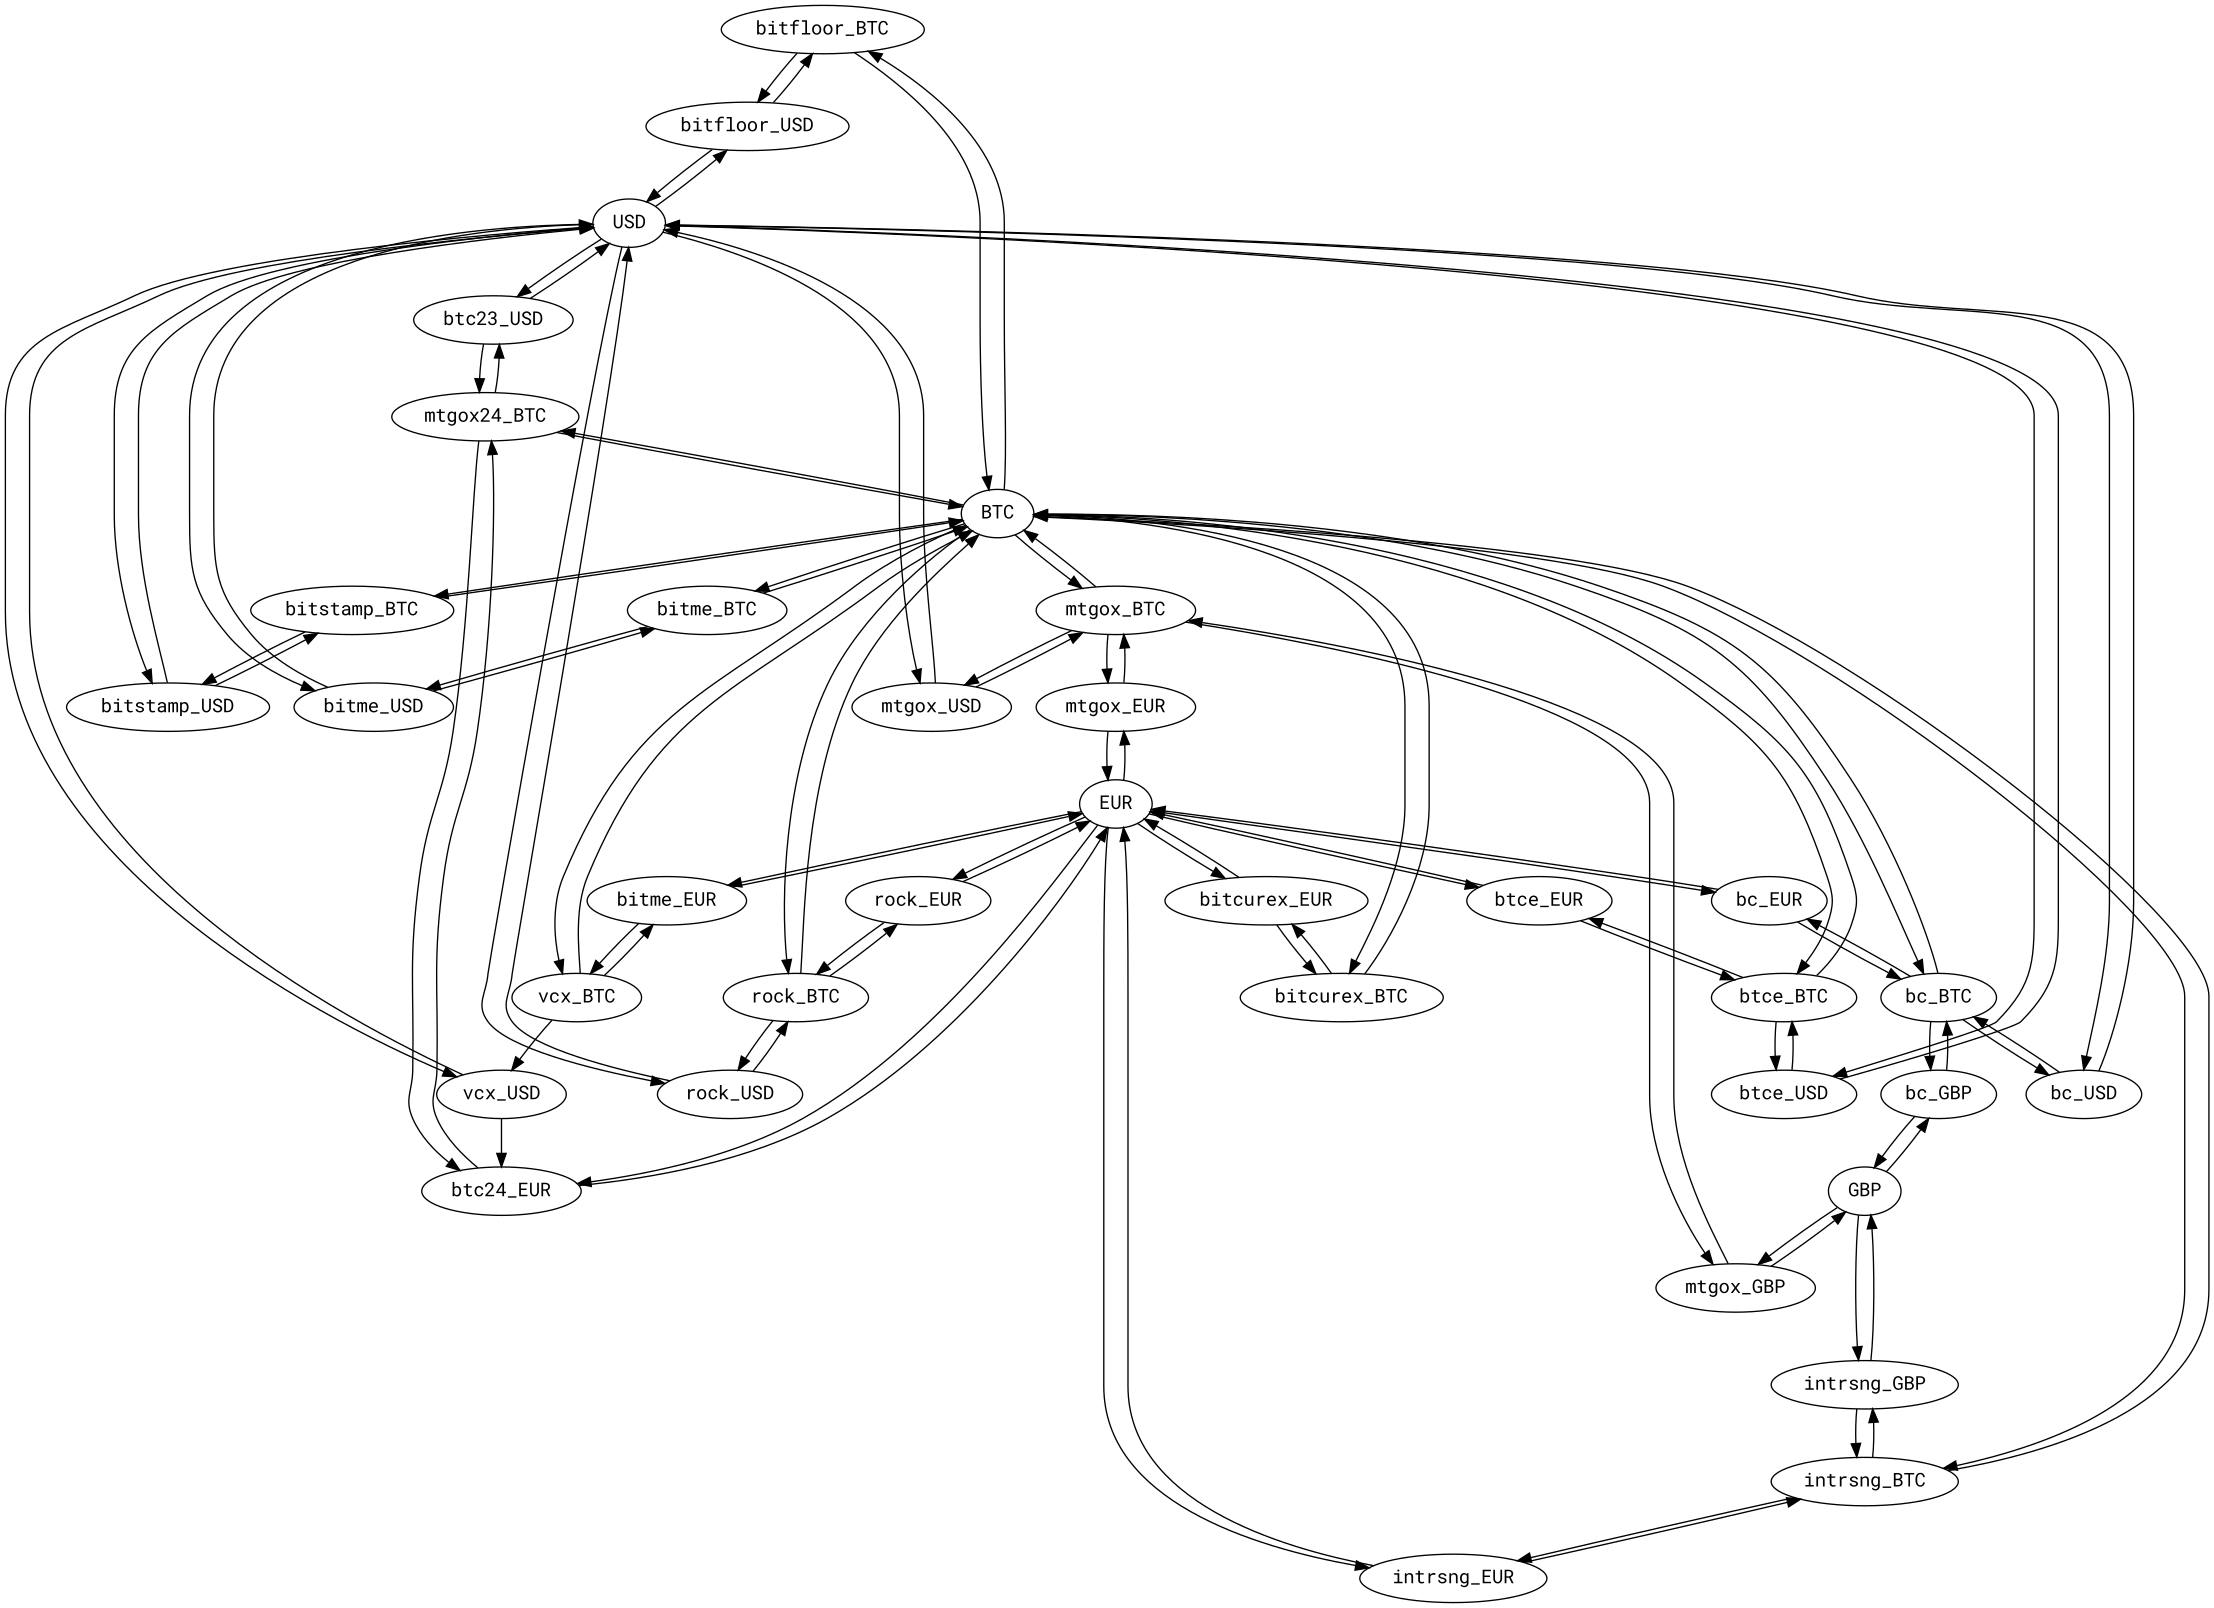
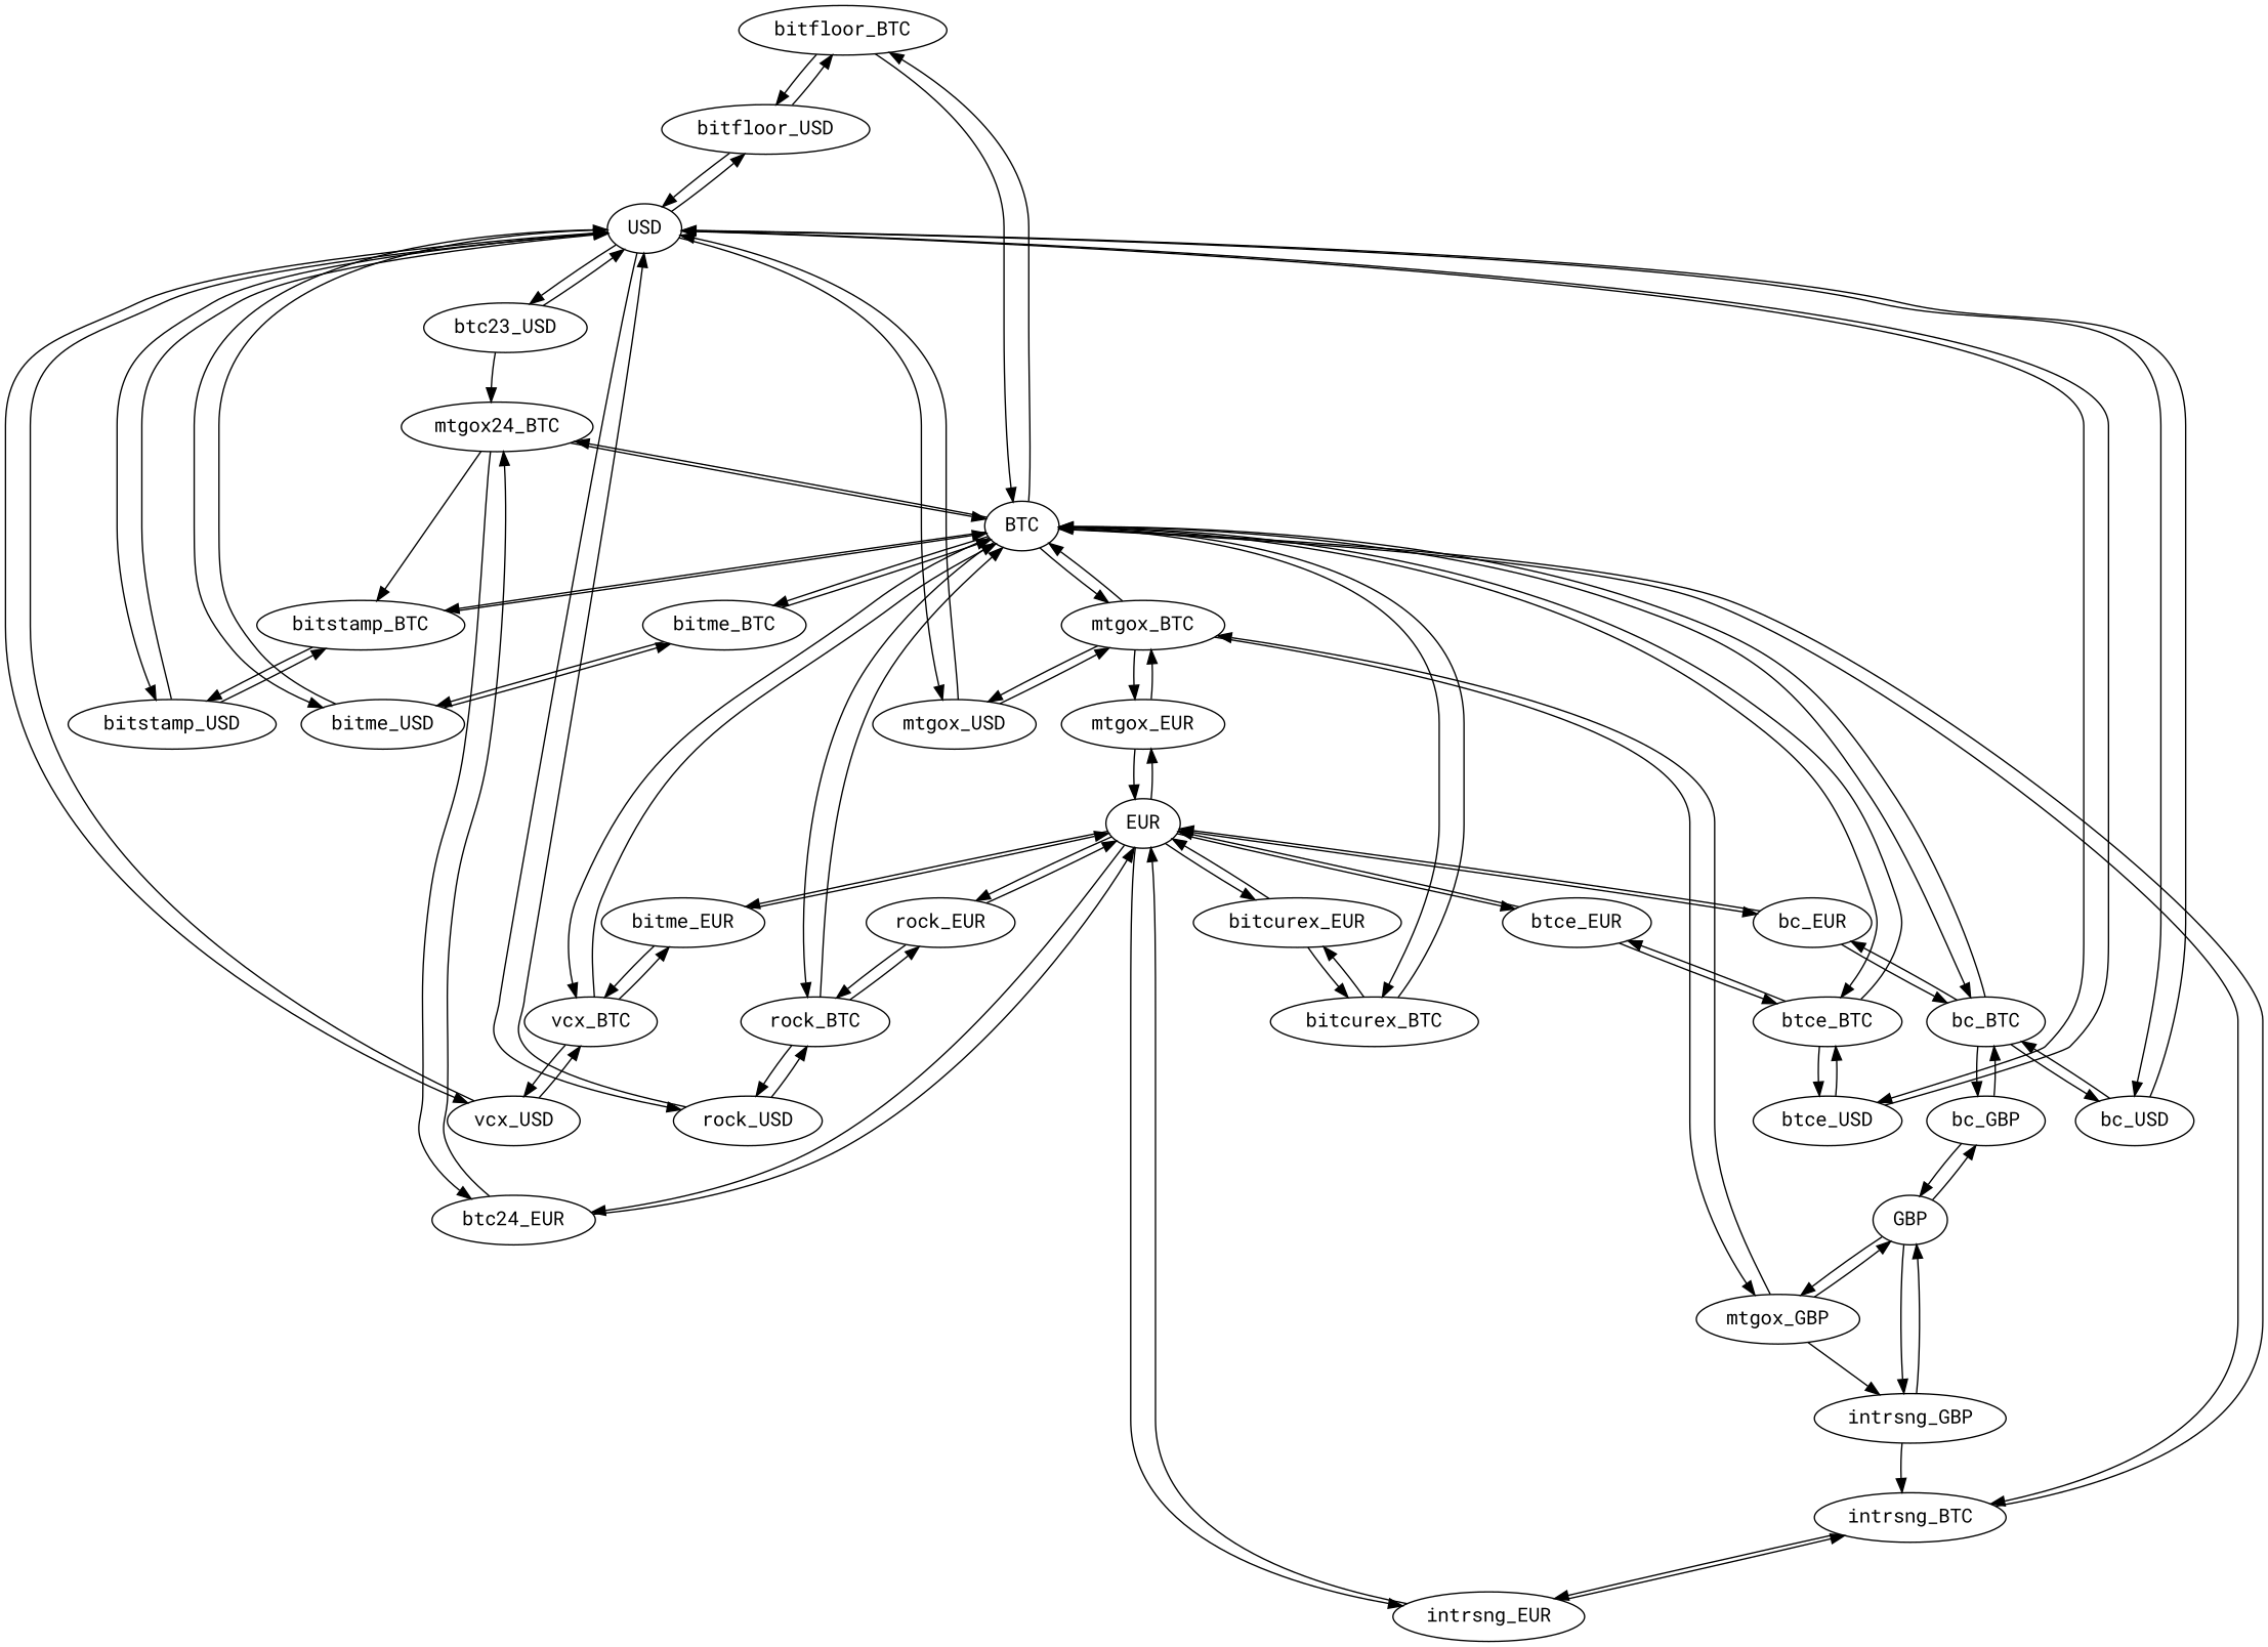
  strict digraph {
    fontname="Roboto Mono"
    node [fontname="Roboto Mono"]
    edge [fontname="Roboto Mono"]
    bitfloor_BTC
    bitfloor_USD
    BTC
    USD
    mtgox_BTC
    n6 [label=mtgox24_BTC]
    bc_BTC
    bitcurex_BTC
    btce_BTC
    intrsng_BTC
    bitstamp_BTC
    rock_BTC
    vcx_BTC
    bitme_BTC
    mtgox_GBP
    GBP
    mtgox_USD
    mtgox_EUR
    bc_GBP
    intrsng_GBP
    bitstamp_USD
    bc_USD
    bitme_USD
    rock_USD
    vcx_USD
    btce_USD
    n27 [label=btc23_USD]
    btc24_EUR
    EUR
    bc_EUR
    bitcurex_EUR
    btce_EUR
    intrsng_EUR
    rock_EUR
    n35 [label=bitme_EUR]
    bitfloor_BTC -> bitfloor_USD
    bitfloor_BTC -> BTC
    bitfloor_USD -> bitfloor_BTC
    bitfloor_USD -> USD
    BTC -> bitfloor_BTC
    BTC -> mtgox_BTC
    BTC -> n6
    BTC -> bc_BTC
    BTC -> bitcurex_BTC
    BTC -> btce_BTC
    BTC -> intrsng_BTC
    BTC -> bitstamp_BTC
    BTC -> rock_BTC
    BTC -> vcx_BTC
    BTC -> bitme_BTC
    USD -> bitfloor_USD
    USD -> mtgox_USD
    USD -> bitstamp_USD
    USD -> bc_USD
    USD -> bitme_USD
    USD -> rock_USD
    USD -> vcx_USD
    USD -> btce_USD
    USD -> n27
    mtgox_BTC -> BTC
    mtgox_BTC -> mtgox_GBP
    mtgox_BTC -> mtgox_USD
    mtgox_BTC -> mtgox_EUR
    n6 -> BTC
-   n6 -> n27
+   n6 -> bitstamp_BTC
    n6 -> btc24_EUR
    bc_BTC -> BTC
    bc_BTC -> bc_GBP
    bc_BTC -> bc_USD
    bc_BTC -> bc_EUR
    bitcurex_BTC -> BTC
    bitcurex_BTC -> bitcurex_EUR
    btce_BTC -> BTC
    btce_BTC -> btce_USD
    btce_BTC -> btce_EUR
    intrsng_BTC -> BTC
-   intrsng_BTC -> intrsng_GBP
+   mtgox_GBP -> intrsng_GBP
    intrsng_BTC -> intrsng_EUR
    bitstamp_BTC -> BTC
    bitstamp_BTC -> bitstamp_USD
    rock_BTC -> BTC
    rock_BTC -> rock_USD
    rock_BTC -> rock_EUR
    vcx_BTC -> BTC
    vcx_BTC -> vcx_USD
    vcx_BTC -> n35
    bitme_BTC -> BTC
    bitme_BTC -> bitme_USD
    mtgox_GBP -> mtgox_BTC
    mtgox_GBP -> GBP
    GBP -> mtgox_GBP
    GBP -> bc_GBP
    GBP -> intrsng_GBP
    mtgox_USD -> USD
    mtgox_USD -> mtgox_BTC
    mtgox_EUR -> mtgox_BTC
    mtgox_EUR -> EUR
    bc_GBP -> bc_BTC
    bc_GBP -> GBP
    intrsng_GBP -> intrsng_BTC
    intrsng_GBP -> GBP
    bitstamp_USD -> USD
    bitstamp_USD -> bitstamp_BTC
    bc_USD -> USD
    bc_USD -> bc_BTC
    bitme_USD -> USD
    bitme_USD -> bitme_BTC
    rock_USD -> USD
    rock_USD -> rock_BTC
    vcx_USD -> USD
-   vcx_USD -> btc24_EUR
+   vcx_USD -> vcx_BTC
    btce_USD -> USD
    btce_USD -> btce_BTC
    n27 -> USD
    n27 -> n6
    btc24_EUR -> n6
    btc24_EUR -> EUR
    EUR -> mtgox_EUR
    EUR -> btc24_EUR
    EUR -> bc_EUR
    EUR -> bitcurex_EUR
    EUR -> btce_EUR
    EUR -> intrsng_EUR
    EUR -> rock_EUR
    EUR -> n35
    bc_EUR -> bc_BTC
    bc_EUR -> EUR
    bitcurex_EUR -> bitcurex_BTC
    bitcurex_EUR -> EUR
    btce_EUR -> btce_BTC
    btce_EUR -> EUR
    intrsng_EUR -> intrsng_BTC
    intrsng_EUR -> EUR
    rock_EUR -> rock_BTC
    rock_EUR -> EUR
    n35 -> vcx_BTC
    n35 -> EUR
  }
